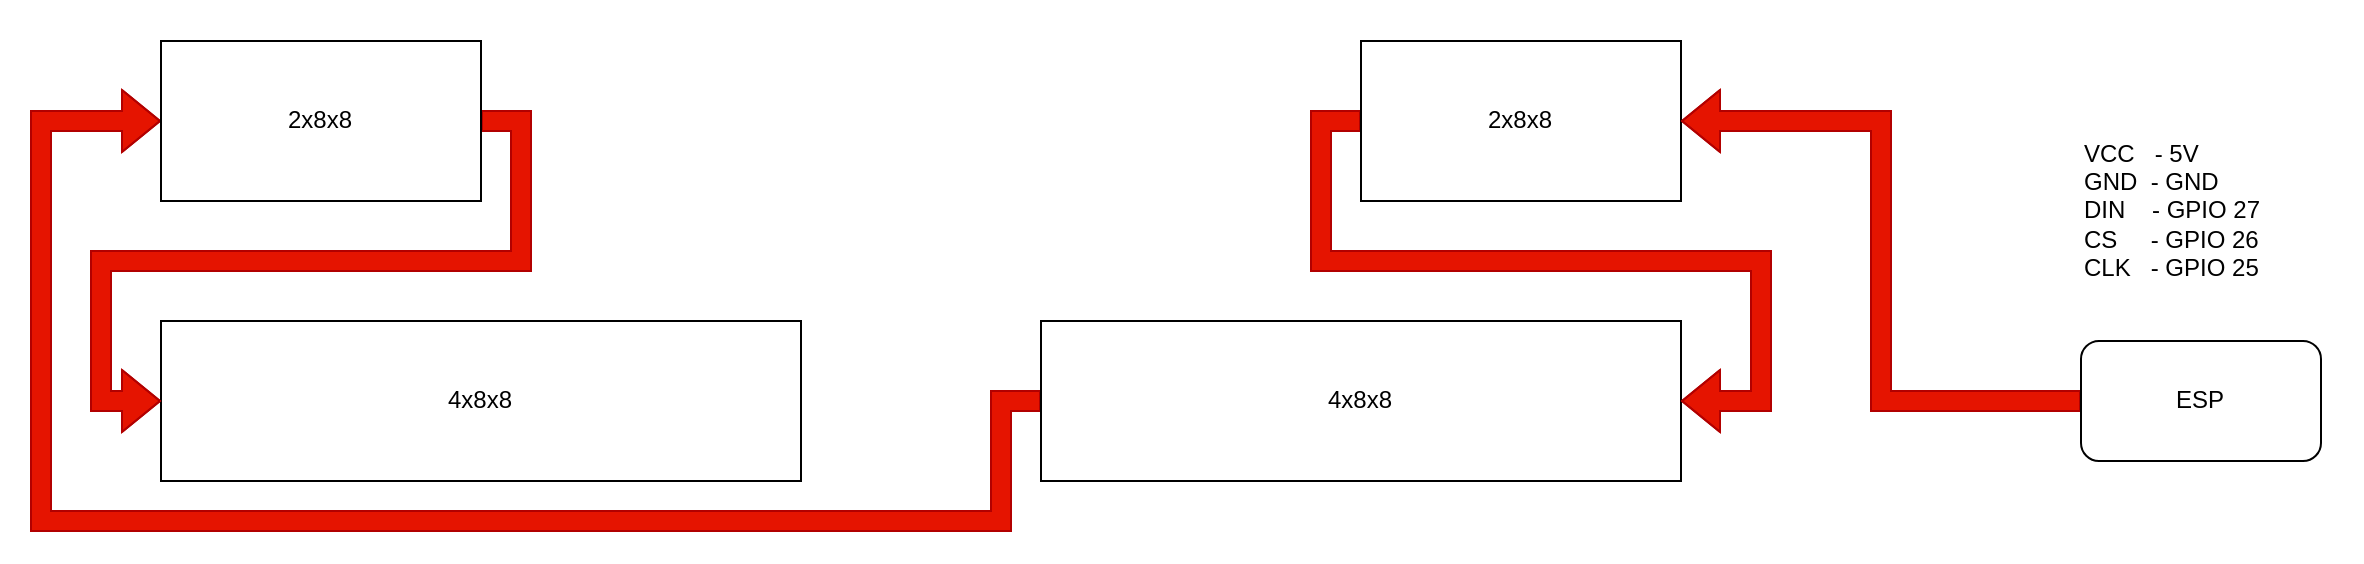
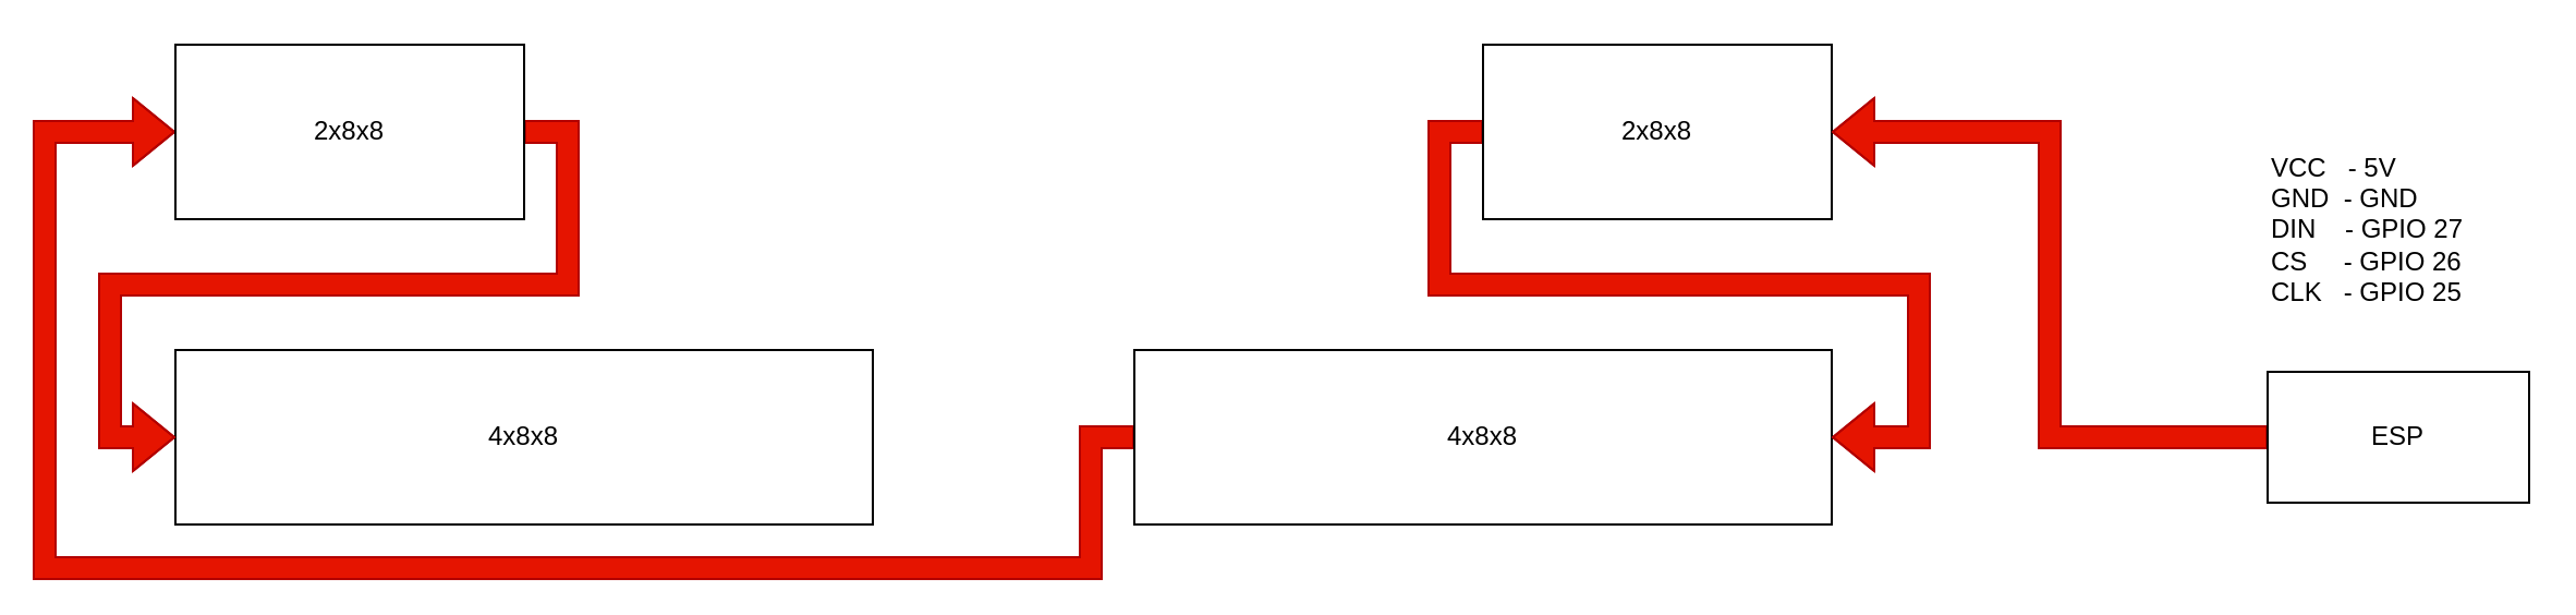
  <mxCell id="0" />
  <mxCell id="1" parent="0" />
  <mxCell id="2" style="edgeStyle=orthogonalEdgeStyle;rounded=0;orthogonalLoop=1;jettySize=auto;html=1;exitX=0;exitY=0.5;exitDx=0;exitDy=0;entryX=0;entryY=0.5;entryDx=0;entryDy=0;fillColor=#e51400;strokeColor=#B20000;shape=flexArrow;" edge="1" parent="1" source="3" target="8"><mxGeometry relative="1" as="geometry"><Array as="points"><mxPoint x="500" y="200" /><mxPoint x="500" y="260" /><mxPoint x="20" y="260" /><mxPoint x="20" y="60" /></Array></mxGeometry></mxCell>
  <mxCell id="3" value="4x8x8" style="rounded=0;whiteSpace=wrap;html=1;" vertex="1" parent="1"><mxGeometry x="520" y="160" width="320" height="80" as="geometry" /></mxCell>
  <mxCell id="4" style="edgeStyle=orthogonalEdgeStyle;rounded=0;orthogonalLoop=1;jettySize=auto;html=1;exitX=0;exitY=0.5;exitDx=0;exitDy=0;entryX=1;entryY=0.5;entryDx=0;entryDy=0;fillColor=#e51400;strokeColor=#B20000;shape=flexArrow;" edge="1" parent="1" source="5" target="3"><mxGeometry relative="1" as="geometry"><Array as="points"><mxPoint x="660" y="60" /><mxPoint x="660" y="130" /><mxPoint x="880" y="130" /><mxPoint x="880" y="200" /></Array></mxGeometry></mxCell>
  <mxCell id="5" value="2x8x8" style="rounded=0;whiteSpace=wrap;html=1;" vertex="1" parent="1"><mxGeometry x="680" y="20" width="160" height="80" as="geometry" /></mxCell>
  <mxCell id="6" value="4x8x8" style="rounded=0;whiteSpace=wrap;html=1;" vertex="1" parent="1"><mxGeometry x="80" y="160" width="320" height="80" as="geometry" /></mxCell>
  <mxCell id="7" style="edgeStyle=orthogonalEdgeStyle;rounded=0;orthogonalLoop=1;jettySize=auto;html=1;exitX=1;exitY=0.5;exitDx=0;exitDy=0;entryX=0;entryY=0.5;entryDx=0;entryDy=0;fillColor=#e51400;strokeColor=#B20000;shape=flexArrow;" edge="1" parent="1" source="8" target="6"><mxGeometry relative="1" as="geometry"><Array as="points"><mxPoint x="260" y="60" /><mxPoint x="260" y="130" /><mxPoint x="50" y="130" /><mxPoint x="50" y="200" /></Array></mxGeometry></mxCell>
  <mxCell id="8" value="2x8x8" style="rounded=0;whiteSpace=wrap;html=1;" vertex="1" parent="1"><mxGeometry x="80" y="20" width="160" height="80" as="geometry" /></mxCell>
  <mxCell id="9" style="edgeStyle=orthogonalEdgeStyle;rounded=0;orthogonalLoop=1;jettySize=auto;html=1;entryX=1;entryY=0.5;entryDx=0;entryDy=0;fillColor=#e51400;strokeColor=#B20000;shape=flexArrow;" edge="1" parent="1" source="10" target="5"><mxGeometry relative="1" as="geometry" /></mxCell>
- <mxCell id="10" value="ESP" style="whiteSpace=wrap;html=1;rounded=1;" vertex="1" parent="1"><mxGeometry x="1040" y="170" width="120" height="60" as="geometry" /></mxCell>
+ <mxCell id="10" value="ESP" style="rounded=0;whiteSpace=wrap;html=1;" vertex="1" parent="1"><mxGeometry x="1040" y="170" width="120" height="60" as="geometry" /></mxCell>
  <mxCell id="11" value="&lt;div&gt;VCC&amp;nbsp; &amp;nbsp;- 5V&lt;/div&gt;GND&amp;nbsp; - GND&lt;div&gt;&lt;div&gt;DIN&amp;nbsp; &amp;nbsp; - GPIO 27&lt;/div&gt;&lt;/div&gt;&lt;div&gt;CS&amp;nbsp; &amp;nbsp; &amp;nbsp;- GPIO 26&lt;/div&gt;&lt;div&gt;CLK&amp;nbsp; &amp;nbsp;- GPIO 25&lt;/div&gt;" style="text;html=1;align=left;verticalAlign=middle;whiteSpace=wrap;rounded=0;" vertex="1" parent="1"><mxGeometry x="1040" y="40" width="120" height="130" as="geometry" /></mxCell>
